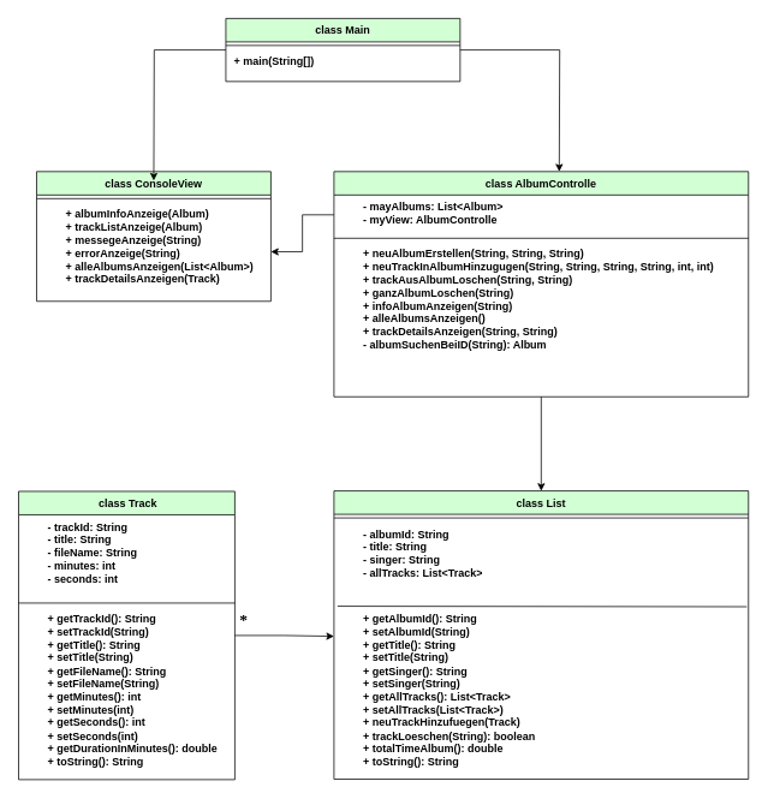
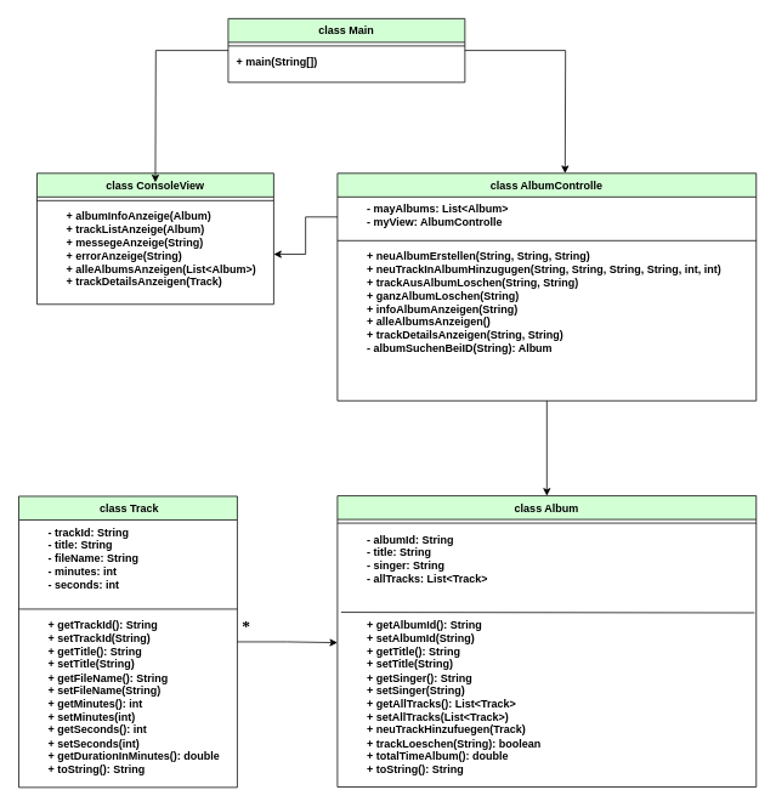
  <mxCell id="0" />
  <mxCell id="1" parent="0" />
  <mxCell id="2" value="&amp;nbsp;class Track" style="swimlane;fontStyle=1;align=center;verticalAlign=top;childLayout=stackLayout;horizontal=1;startSize=26;horizontalStack=0;resizeParent=1;resizeParentMax=0;resizeLast=0;collapsible=1;marginBottom=0;whiteSpace=wrap;html=1;fillColor=#D3FFD5;" vertex="1" parent="1"><mxGeometry x="20" y="545" width="240" height="320" as="geometry" /></mxCell>
  <mxCell id="3" value="&lt;div&gt;&lt;b&gt;&amp;nbsp; &amp;nbsp; &amp;nbsp; &amp;nbsp; - trackId: String&lt;/b&gt;&lt;/div&gt;&lt;div&gt;&lt;b&gt;&amp;nbsp; &amp;nbsp; &amp;nbsp; &amp;nbsp; - title: String&lt;/b&gt;&lt;/div&gt;&lt;div&gt;&lt;b&gt;&amp;nbsp; &amp;nbsp; &amp;nbsp; &amp;nbsp; - fileName: String&lt;/b&gt;&lt;/div&gt;&lt;div&gt;&lt;b&gt;&amp;nbsp; &amp;nbsp; &amp;nbsp; &amp;nbsp; - minutes: int&lt;/b&gt;&lt;/div&gt;&lt;div&gt;&lt;b&gt;&amp;nbsp; &amp;nbsp; &amp;nbsp; &amp;nbsp; - seconds: int&lt;/b&gt;&lt;/div&gt;" style="text;strokeColor=none;fillColor=none;align=left;verticalAlign=top;spacingLeft=4;spacingRight=4;overflow=hidden;rotatable=0;points=[[0,0.5],[1,0.5]];portConstraint=eastwest;whiteSpace=wrap;html=1;" vertex="1" parent="2"><mxGeometry y="26" width="240" height="94" as="geometry" /></mxCell>
  <mxCell id="4" value="" style="line;strokeWidth=1;fillColor=none;align=left;verticalAlign=middle;spacingTop=-1;spacingLeft=3;spacingRight=3;rotatable=0;labelPosition=right;points=[];portConstraint=eastwest;strokeColor=inherit;" vertex="1" parent="2"><mxGeometry y="120" width="240" height="8" as="geometry" /></mxCell>
  <mxCell id="5" value="&lt;div&gt;&lt;b&gt;&amp;nbsp; &amp;nbsp; &amp;nbsp; &amp;nbsp; + getTrackId(): String&lt;/b&gt;&lt;/div&gt;&lt;div&gt;&lt;b&gt;&amp;nbsp; &amp;nbsp; &amp;nbsp; &amp;nbsp; + setTrackId(String)&lt;/b&gt;&lt;/div&gt;&lt;div&gt;&lt;b&gt;&amp;nbsp; &amp;nbsp; &amp;nbsp; &amp;nbsp; + getTitle(): String&lt;/b&gt;&lt;/div&gt;&lt;div&gt;&lt;b&gt;&amp;nbsp; &amp;nbsp; &amp;nbsp; &amp;nbsp; + setTitle(String)&lt;/b&gt;&lt;/div&gt;&lt;div&gt;&lt;b&gt;&amp;nbsp; &amp;nbsp; &amp;nbsp; &amp;nbsp; + getFileName(): String&lt;/b&gt;&lt;/div&gt;&lt;div&gt;&lt;b&gt;&amp;nbsp; &amp;nbsp; &amp;nbsp; &amp;nbsp; + setFileName(String)&lt;/b&gt;&lt;/div&gt;&lt;div&gt;&lt;b&gt;&amp;nbsp; &amp;nbsp; &amp;nbsp; &amp;nbsp; + getMinutes(): int&lt;/b&gt;&lt;/div&gt;&lt;div&gt;&lt;b&gt;&amp;nbsp; &amp;nbsp; &amp;nbsp; &amp;nbsp; + setMinutes(int)&lt;/b&gt;&lt;/div&gt;&lt;div&gt;&lt;b&gt;&amp;nbsp; &amp;nbsp; &amp;nbsp; &amp;nbsp; + getSeconds(): int&lt;/b&gt;&lt;/div&gt;&lt;div&gt;&lt;b&gt;&amp;nbsp; &amp;nbsp; &amp;nbsp; &amp;nbsp; + setSeconds(int)&lt;/b&gt;&lt;/div&gt;&lt;div&gt;&lt;b&gt;&amp;nbsp; &amp;nbsp; &amp;nbsp; &amp;nbsp; + getDurationInMinutes(): double&lt;/b&gt;&lt;/div&gt;&lt;div&gt;&lt;b&gt;&amp;nbsp; &amp;nbsp; &amp;nbsp; &amp;nbsp; + toString(): String&lt;/b&gt;&lt;/div&gt;" style="text;strokeColor=none;fillColor=none;align=left;verticalAlign=top;spacingLeft=4;spacingRight=4;overflow=hidden;rotatable=0;points=[[0,0.5],[1,0.5]];portConstraint=eastwest;whiteSpace=wrap;html=1;" vertex="1" parent="2"><mxGeometry y="128" width="240" height="192" as="geometry" /></mxCell>
  <mxCell id="6" value="class ConsoleView" style="swimlane;fontStyle=1;align=center;verticalAlign=top;childLayout=stackLayout;horizontal=1;startSize=26;horizontalStack=0;resizeParent=1;resizeParentMax=0;resizeLast=0;collapsible=1;marginBottom=0;whiteSpace=wrap;html=1;fillColor=#D3FFD5;" vertex="1" parent="1"><mxGeometry x="40" y="190" width="260" height="144" as="geometry" /></mxCell>
  <mxCell id="7" value="" style="line;strokeWidth=1;fillColor=none;align=left;verticalAlign=middle;spacingTop=-1;spacingLeft=3;spacingRight=3;rotatable=0;labelPosition=right;points=[];portConstraint=eastwest;strokeColor=inherit;" vertex="1" parent="6"><mxGeometry y="26" width="260" height="8" as="geometry" /></mxCell>
  <mxCell id="8" value="&lt;div&gt;&lt;b&gt;&amp;nbsp; &amp;nbsp; &amp;nbsp; &amp;nbsp; + albumInfoAnzeige(Album)&lt;/b&gt;&lt;/div&gt;&lt;div&gt;&lt;b&gt;&amp;nbsp; &amp;nbsp; &amp;nbsp; &amp;nbsp; + trackListAnzeige(Album)&lt;/b&gt;&lt;/div&gt;&lt;div&gt;&lt;b&gt;&amp;nbsp; &amp;nbsp; &amp;nbsp; &amp;nbsp; + messegeAnzeige(String)&lt;/b&gt;&lt;/div&gt;&lt;div&gt;&lt;b&gt;&amp;nbsp; &amp;nbsp; &amp;nbsp; &amp;nbsp; + errorAnzeige(String)&lt;/b&gt;&lt;/div&gt;&lt;div&gt;&lt;b&gt;&amp;nbsp; &amp;nbsp; &amp;nbsp; &amp;nbsp; + alleAlbumsAnzeigen(List&amp;lt;Album&amp;gt;)&lt;/b&gt;&lt;/div&gt;&lt;div&gt;&lt;b&gt;&amp;nbsp; &amp;nbsp; &amp;nbsp; &amp;nbsp; + trackDetailsAnzeigen(Track)&lt;/b&gt;&lt;/div&gt;" style="text;strokeColor=none;fillColor=none;align=left;verticalAlign=top;spacingLeft=4;spacingRight=4;overflow=hidden;rotatable=0;points=[[0,0.5],[1,0.5]];portConstraint=eastwest;whiteSpace=wrap;html=1;" vertex="1" parent="6"><mxGeometry y="34" width="260" height="110" as="geometry" /></mxCell>
  <mxCell id="9" style="edgeStyle=orthogonalEdgeStyle;rounded=0;orthogonalLoop=1;jettySize=auto;html=1;" edge="1" parent="1" source="10" target="19"><mxGeometry relative="1" as="geometry" /></mxCell>
  <mxCell id="10" value="class AlbumControlle" style="swimlane;fontStyle=1;align=center;verticalAlign=top;childLayout=stackLayout;horizontal=1;startSize=26;horizontalStack=0;resizeParent=1;resizeParentMax=0;resizeLast=0;collapsible=1;marginBottom=0;whiteSpace=wrap;html=1;fillColor=#D3FFD5;" vertex="1" parent="1"><mxGeometry x="370" y="190" width="460" height="250" as="geometry" /></mxCell>
  <mxCell id="11" value="&lt;div&gt;&lt;b&gt;&amp;nbsp; &amp;nbsp; &amp;nbsp; &amp;nbsp; - mayAlbums: List&amp;lt;Album&amp;gt;&lt;/b&gt;&lt;/div&gt;&lt;div&gt;&lt;b&gt;&amp;nbsp; &amp;nbsp; &amp;nbsp; &amp;nbsp; - myView: AlbumControlle&lt;/b&gt;&lt;/div&gt;" style="text;strokeColor=none;fillColor=none;align=left;verticalAlign=top;spacingLeft=4;spacingRight=4;overflow=hidden;rotatable=0;points=[[0,0.5],[1,0.5]];portConstraint=eastwest;whiteSpace=wrap;html=1;" vertex="1" parent="10"><mxGeometry y="26" width="460" height="44" as="geometry" /></mxCell>
  <mxCell id="12" value="" style="line;strokeWidth=1;fillColor=none;align=left;verticalAlign=middle;spacingTop=-1;spacingLeft=3;spacingRight=3;rotatable=0;labelPosition=right;points=[];portConstraint=eastwest;strokeColor=inherit;" vertex="1" parent="10"><mxGeometry y="70" width="460" height="8" as="geometry" /></mxCell>
  <mxCell id="13" value="&lt;div&gt;&lt;b&gt;&amp;nbsp; &amp;nbsp; &amp;nbsp; &amp;nbsp; + neuAlbumErstellen(String, String, String)&lt;/b&gt;&lt;/div&gt;&lt;div&gt;&lt;b&gt;&amp;nbsp; &amp;nbsp; &amp;nbsp; &amp;nbsp; + neuTrackInAlbumHinzugugen(String, String, String, String, int, int)&lt;/b&gt;&lt;/div&gt;&lt;div&gt;&lt;b&gt;&amp;nbsp; &amp;nbsp; &amp;nbsp; &amp;nbsp; + trackAusAlbumLoschen(String, String)&lt;/b&gt;&lt;/div&gt;&lt;div&gt;&lt;b&gt;&amp;nbsp; &amp;nbsp; &amp;nbsp; &amp;nbsp; + ganzAlbumLoschen(String)&lt;/b&gt;&lt;/div&gt;&lt;div&gt;&lt;b&gt;&amp;nbsp; &amp;nbsp; &amp;nbsp; &amp;nbsp; + infoAlbumAnzeigen(String)&lt;/b&gt;&lt;/div&gt;&lt;div&gt;&lt;b&gt;&amp;nbsp; &amp;nbsp; &amp;nbsp; &amp;nbsp; + alleAlbumsAnzeigen()&lt;/b&gt;&lt;/div&gt;&lt;div&gt;&lt;b&gt;&amp;nbsp; &amp;nbsp; &amp;nbsp; &amp;nbsp; + trackDetailsAnzeigen(String, String)&lt;/b&gt;&lt;/div&gt;&lt;div&gt;&lt;b&gt;&amp;nbsp; &amp;nbsp; &amp;nbsp; &amp;nbsp; - albumSuchenBeiID(String): Album&lt;/b&gt;&lt;/div&gt;" style="text;strokeColor=none;fillColor=none;align=left;verticalAlign=top;spacingLeft=4;spacingRight=4;overflow=hidden;rotatable=0;points=[[0,0.5],[1,0.5]];portConstraint=eastwest;whiteSpace=wrap;html=1;" vertex="1" parent="10"><mxGeometry y="78" width="460" height="172" as="geometry" /></mxCell>
  <mxCell id="14" style="edgeStyle=orthogonalEdgeStyle;rounded=0;orthogonalLoop=1;jettySize=auto;html=1;" edge="1" parent="1" source="16"><mxGeometry relative="1" as="geometry"><mxPoint x="170" y="200" as="targetPoint" /></mxGeometry></mxCell>
  <mxCell id="15" style="edgeStyle=orthogonalEdgeStyle;rounded=0;orthogonalLoop=1;jettySize=auto;html=1;" edge="1" parent="1" source="16"><mxGeometry relative="1" as="geometry"><mxPoint x="620" y="190" as="targetPoint" /></mxGeometry></mxCell>
  <mxCell id="16" value="class Main" style="swimlane;fontStyle=1;align=center;verticalAlign=top;childLayout=stackLayout;horizontal=1;startSize=26;horizontalStack=0;resizeParent=1;resizeParentMax=0;resizeLast=0;collapsible=1;marginBottom=0;whiteSpace=wrap;html=1;fillColor=#D3FFD5;" vertex="1" parent="1"><mxGeometry x="250" y="20" width="260" height="70" as="geometry" /></mxCell>
  <mxCell id="17" value="" style="line;strokeWidth=1;fillColor=none;align=left;verticalAlign=middle;spacingTop=-1;spacingLeft=3;spacingRight=3;rotatable=0;labelPosition=right;points=[];portConstraint=eastwest;strokeColor=inherit;" vertex="1" parent="16"><mxGeometry y="26" width="260" height="8" as="geometry" /></mxCell>
  <mxCell id="18" value="&lt;b&gt;&amp;nbsp;+ main(String[])&lt;/b&gt;" style="text;strokeColor=none;fillColor=none;align=left;verticalAlign=top;spacingLeft=4;spacingRight=4;overflow=hidden;rotatable=0;points=[[0,0.5],[1,0.5]];portConstraint=eastwest;whiteSpace=wrap;html=1;" vertex="1" parent="16"><mxGeometry y="34" width="260" height="36" as="geometry" /></mxCell>
- <mxCell id="19" value="class List" style="swimlane;fontStyle=1;align=center;verticalAlign=top;childLayout=stackLayout;horizontal=1;startSize=26;horizontalStack=0;resizeParent=1;resizeParentMax=0;resizeLast=0;collapsible=1;marginBottom=0;whiteSpace=wrap;html=1;fillColor=#D3FFD5;" vertex="1" parent="1"><mxGeometry x="370" y="544.5" width="460" height="320" as="geometry" /></mxCell>
+ <mxCell id="19" value="class Album" style="swimlane;fontStyle=1;align=center;verticalAlign=top;childLayout=stackLayout;horizontal=1;startSize=26;horizontalStack=0;resizeParent=1;resizeParentMax=0;resizeLast=0;collapsible=1;marginBottom=0;whiteSpace=wrap;html=1;fillColor=#D3FFD5;" vertex="1" parent="1"><mxGeometry x="370" y="544.5" width="460" height="320" as="geometry" /></mxCell>
  <mxCell id="20" value="" style="line;strokeWidth=1;fillColor=none;align=left;verticalAlign=middle;spacingTop=-1;spacingLeft=3;spacingRight=3;rotatable=0;labelPosition=right;points=[];portConstraint=eastwest;strokeColor=inherit;" vertex="1" parent="19"><mxGeometry y="26" width="460" height="8" as="geometry" /></mxCell>
  <mxCell id="21" value="&lt;div&gt;&lt;b&gt;&amp;nbsp; &amp;nbsp; &amp;nbsp; &amp;nbsp; - albumId: String&lt;/b&gt;&lt;/div&gt;&lt;div&gt;&lt;b&gt;&amp;nbsp; &amp;nbsp; &amp;nbsp; &amp;nbsp; - title: String&lt;/b&gt;&lt;/div&gt;&lt;div&gt;&lt;b&gt;&amp;nbsp; &amp;nbsp; &amp;nbsp; &amp;nbsp; - singer: String&lt;/b&gt;&lt;/div&gt;&lt;div&gt;&lt;b&gt;&amp;nbsp; &amp;nbsp; &amp;nbsp; &amp;nbsp; - allTracks: List&amp;lt;Track&amp;gt;&lt;/b&gt;&lt;/div&gt;" style="text;strokeColor=none;fillColor=none;align=left;verticalAlign=top;spacingLeft=4;spacingRight=4;overflow=hidden;rotatable=0;points=[[0,0.5],[1,0.5]];portConstraint=eastwest;whiteSpace=wrap;html=1;" vertex="1" parent="19"><mxGeometry y="34" width="460" height="94" as="geometry" /></mxCell>
  <mxCell id="22" value="" style="endArrow=none;html=1;rounded=0;entryX=0.996;entryY=0.003;entryDx=0;entryDy=0;entryPerimeter=0;" edge="1" parent="19" target="23"><mxGeometry width="50" height="50" relative="1" as="geometry"><mxPoint x="4" y="128" as="sourcePoint" /><mxPoint x="54" y="78" as="targetPoint" /></mxGeometry></mxCell>
  <mxCell id="23" value="&lt;div&gt;&lt;b&gt;&amp;nbsp; &amp;nbsp; &amp;nbsp; &amp;nbsp; + getAlbumId(): String&lt;/b&gt;&lt;/div&gt;&lt;div&gt;&lt;b&gt;&amp;nbsp; &amp;nbsp; &amp;nbsp; &amp;nbsp; + setAlbumId(String)&lt;/b&gt;&lt;/div&gt;&lt;div&gt;&lt;b&gt;&amp;nbsp; &amp;nbsp; &amp;nbsp; &amp;nbsp; + getTitle(): String&lt;/b&gt;&lt;/div&gt;&lt;div&gt;&lt;b&gt;&amp;nbsp; &amp;nbsp; &amp;nbsp; &amp;nbsp; + setTitle(String)&lt;/b&gt;&lt;/div&gt;&lt;div&gt;&lt;b&gt;&amp;nbsp; &amp;nbsp; &amp;nbsp; &amp;nbsp; + getSinger(): String&lt;/b&gt;&lt;/div&gt;&lt;div&gt;&lt;b&gt;&amp;nbsp; &amp;nbsp; &amp;nbsp; &amp;nbsp; + setSinger(String)&lt;/b&gt;&lt;/div&gt;&lt;div&gt;&lt;b&gt;&amp;nbsp; &amp;nbsp; &amp;nbsp; &amp;nbsp; + getAllTracks(): List&amp;lt;Track&amp;gt;&lt;/b&gt;&lt;/div&gt;&lt;div&gt;&lt;b&gt;&amp;nbsp; &amp;nbsp; &amp;nbsp; &amp;nbsp; + setAllTracks(List&amp;lt;Track&amp;gt;)&lt;/b&gt;&lt;/div&gt;&lt;div&gt;&lt;b&gt;&amp;nbsp; &amp;nbsp; &amp;nbsp; &amp;nbsp; + neuTrackHinzufuegen(Track)&lt;/b&gt;&lt;/div&gt;&lt;div&gt;&lt;b&gt;&amp;nbsp; &amp;nbsp; &amp;nbsp; &amp;nbsp; + trackLoeschen(String): boolean&lt;/b&gt;&lt;/div&gt;&lt;div&gt;&lt;b&gt;&amp;nbsp; &amp;nbsp; &amp;nbsp; &amp;nbsp; + totalTimeAlbum(): double&lt;/b&gt;&lt;/div&gt;&lt;div&gt;&lt;b&gt;&amp;nbsp; &amp;nbsp; &amp;nbsp; &amp;nbsp; + toString(): String&lt;/b&gt;&lt;/div&gt;" style="text;strokeColor=none;fillColor=none;align=left;verticalAlign=top;spacingLeft=4;spacingRight=4;overflow=hidden;rotatable=0;points=[[0,0.5],[1,0.5]];portConstraint=eastwest;whiteSpace=wrap;html=1;" vertex="1" parent="19"><mxGeometry y="128" width="460" height="192" as="geometry" /></mxCell>
  <mxCell id="24" style="edgeStyle=orthogonalEdgeStyle;rounded=0;orthogonalLoop=1;jettySize=auto;html=1;exitX=0;exitY=0.5;exitDx=0;exitDy=0;" edge="1" parent="1" source="11" target="8"><mxGeometry relative="1" as="geometry" /></mxCell>
  <mxCell id="25" style="edgeStyle=orthogonalEdgeStyle;rounded=0;orthogonalLoop=1;jettySize=auto;html=1;entryX=0;entryY=0.174;entryDx=0;entryDy=0;entryPerimeter=0;" edge="1" parent="1" source="2" target="23"><mxGeometry relative="1" as="geometry" /></mxCell>
  <mxCell id="26" value="&lt;h1&gt;&lt;font face=&quot;Tahoma&quot; style=&quot;font-size: 18px;&quot;&gt;*&lt;/font&gt;&lt;/h1&gt;" style="text;html=1;align=center;verticalAlign=middle;whiteSpace=wrap;rounded=0;" vertex="1" parent="1"><mxGeometry x="260" y="670" width="20" height="30" as="geometry" /></mxCell>
